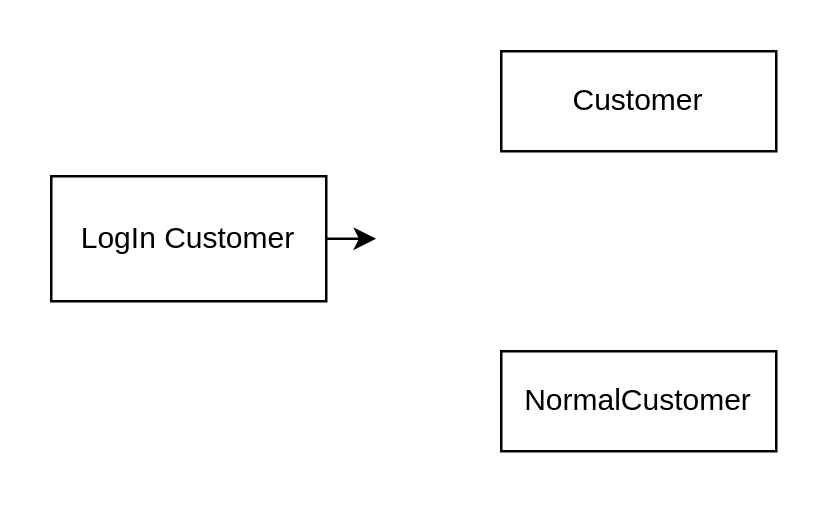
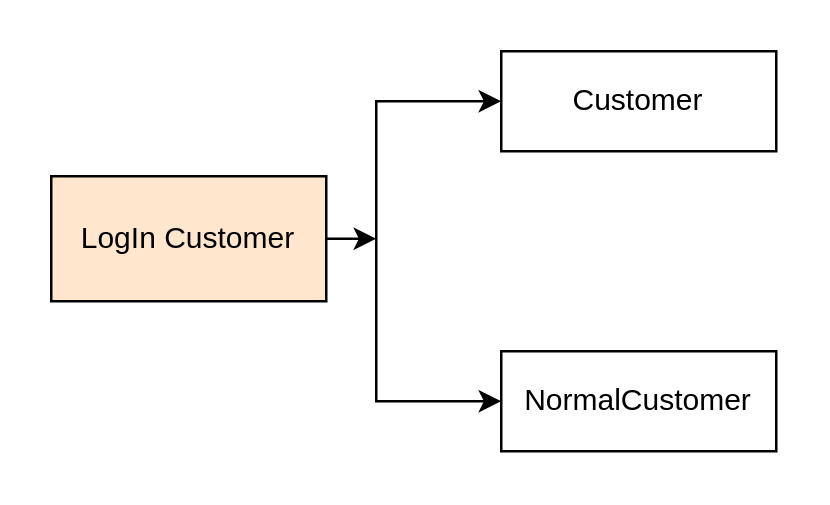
  <mxCell id="0" />
  <mxCell id="1" parent="0" />
  <mxCell id="2" value="NormalCustomer" style="rounded=0;whiteSpace=wrap;html=1;" vertex="1" parent="1"><mxGeometry x="200" y="140" width="110" height="40" as="geometry" /></mxCell>
- <mxCell id="3" value="LogIn Customer" style="rounded=0;whiteSpace=wrap;html=1;" vertex="1" parent="1"><mxGeometry x="20" y="70" width="110" height="50" as="geometry" /></mxCell>
+ <mxCell id="3" value="LogIn Customer" style="rounded=0;whiteSpace=wrap;html=1;fillColor=#ffe6cc;" vertex="1" parent="1"><mxGeometry x="20" y="70" width="110" height="50" as="geometry" /></mxCell>
  <mxCell id="4" value="Customer" style="rounded=0;whiteSpace=wrap;html=1;" vertex="1" parent="1"><mxGeometry x="200" y="20" width="110" height="40" as="geometry" /></mxCell>
+ <mxCell id="5" value="" style="endArrow=classic;startArrow=classic;html=1;rounded=0;entryX=0;entryY=0.5;entryDx=0;entryDy=0;exitX=0;exitY=0.5;exitDx=0;exitDy=0;" edge="1" parent="1" source="2" target="4"><mxGeometry width="50" height="50" relative="1" as="geometry"><mxPoint x="160" y="170" as="sourcePoint" /><mxPoint x="160" y="30" as="targetPoint" /><Array as="points"><mxPoint x="150" y="160" /><mxPoint x="150" y="40" /></Array></mxGeometry></mxCell>
  <mxCell id="6" value="" style="endArrow=classic;html=1;rounded=0;exitX=1;exitY=0.5;exitDx=0;exitDy=0;" edge="1" parent="1" source="3"><mxGeometry width="50" height="50" relative="1" as="geometry"><mxPoint x="380" y="130" as="sourcePoint" /><mxPoint x="150" y="95" as="targetPoint" /></mxGeometry></mxCell>
